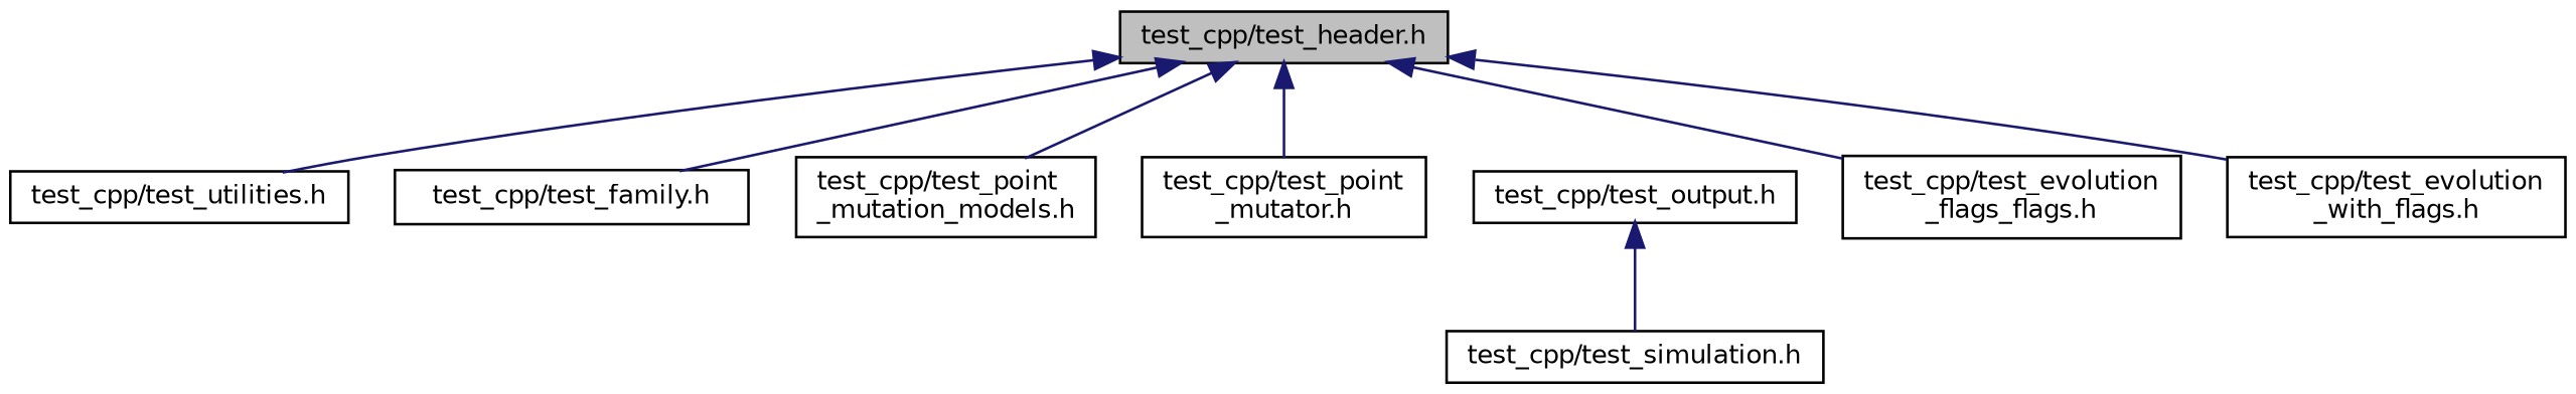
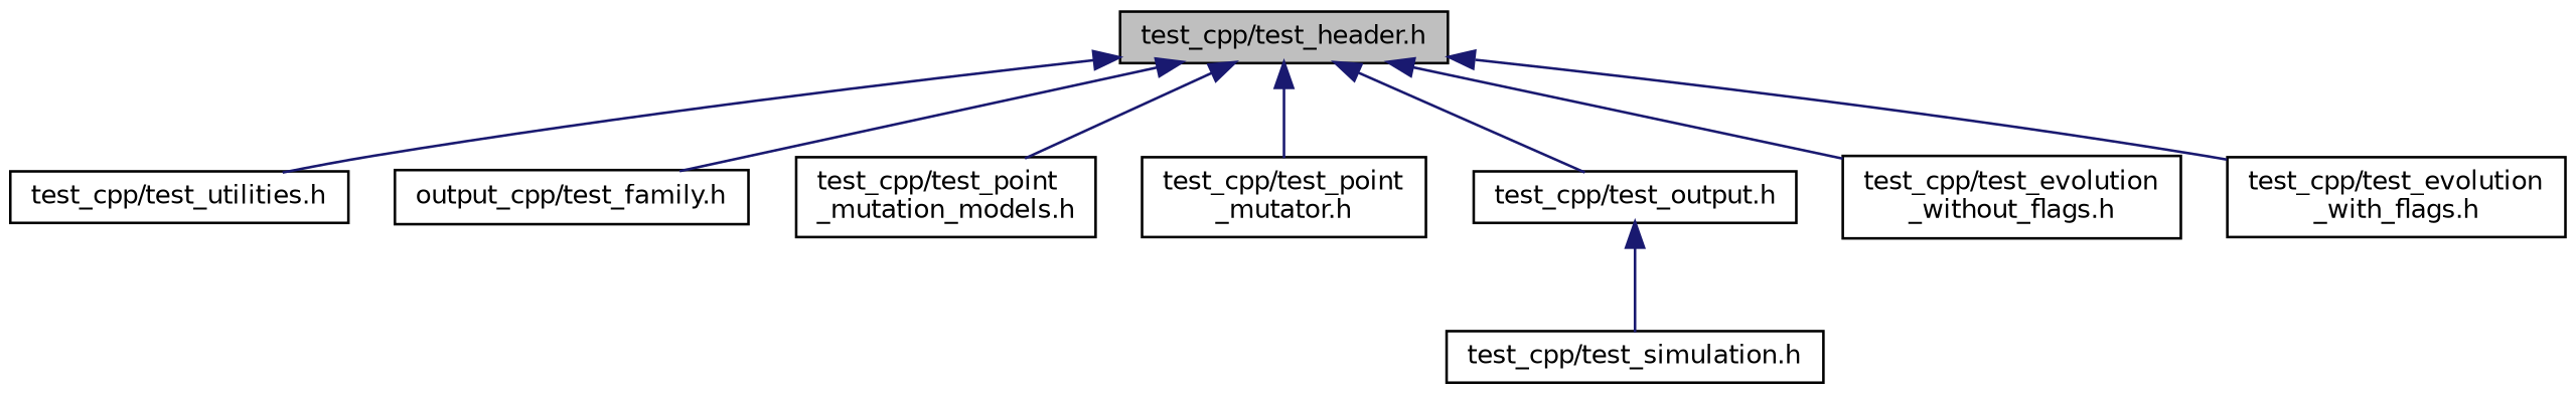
  digraph {
    node [color=black fillcolor=white fontname=Helvetica fontsize=10 shape=record style=filled]
    edge [color=midnightblue dir=back fontname=Helvetica fontsize=10 labelfontname=Helvetica labelfontsize=10 style=solid]
    n1 [fillcolor=grey75 fontcolor=black height=0.2 label="test_cpp/test_header.h" width=0.4]
    n2 [height=0.2 label="test_cpp/test_utilities.h" width=0.4]
-   n3 [height=0.2 label="test_cpp/test_family.h" width=0.4]
+   n3 [height=0.2 label="output_cpp/test_family.h" width=0.4]
    n4 [height=0.2 label="test_cpp/test_point\l_mutation_models.h" width=0.4]
    n5 [height=0.2 label="test_cpp/test_point\l_mutator.h" width=0.4]
    n6 [height=0.2 label="test_cpp/test_output.h" width=0.4]
-   n7 [height=0.2 label="test_cpp/test_evolution\l_flags_flags.h" width=0.4]
+   n7 [height=0.2 label="test_cpp/test_evolution\l_without_flags.h" width=0.4]
    n8 [height=0.2 label="test_cpp/test_evolution\l_with_flags.h" width=0.4]
    n9 [height=0.2 label="test_cpp/test_simulation.h" width=0.4]
    n1 -> n2
    n1 -> n3
    n1 -> n4
    n1 -> n5
+   n1 -> n6
    n1 -> n7
    n1 -> n8
    n6 -> n9
  }
